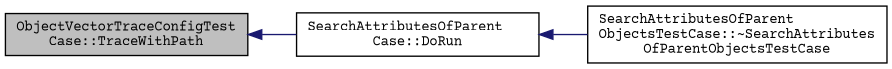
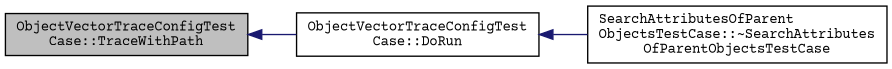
  digraph {
    rankdir=LR
    fontname="Courier Prime"
    node [color=black fillcolor=white fontname="Courier Prime" fontsize=10 shape=record style=filled]
    edge [color=midnightblue dir=back fontname="Courier Prime" fontsize=10 labelfontname=Helvetica labelfontsize=10 style=solid]
    n1 [fillcolor=grey75 fontcolor=black height=0.2 label="ObjectVectorTraceConfigTest\lCase::TraceWithPath" width=0.4]
-   n2 [height=0.2 label="SearchAttributesOfParent\lCase::DoRun" width=0.4]
+   n2 [height=0.2 label="ObjectVectorTraceConfigTest\lCase::DoRun" width=0.4]
    n3 [height=0.2 label="SearchAttributesOfParent\lObjectsTestCase::~SearchAttributes\lOfParentObjectsTestCase" width=0.4]
    n1 -> n2
    n2 -> n3
  }
